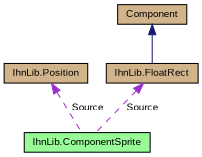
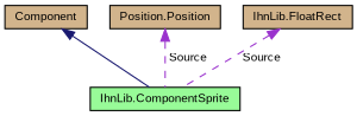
  digraph {
    fontname="Liberation Sans"
    node [color=black fillcolor=tan fontname="Liberation Sans" fontsize=10 shape=record style=filled]
    edge [color=darkorchid3 dir=back fontname="Liberation Sans" fontsize=10 labelfontname=Helvetica labelfontsize=10 style=dashed]
    n1 [fillcolor=palegreen fontcolor=black height=0.2 label="IhnLib.ComponentSprite" width=0.4]
    n2 [height=0.2 label=Component width=0.4]
-   n3 [height=0.2 label="IhnLib.Position" width=0.4]
+   n3 [height=0.2 label="Position.Position" width=0.4]
    n4 [height=0.2 label="IhnLib.FloatRect" width=0.4]
-   n2 -> n4 [color=midnightblue style=solid]
+   n2 -> n1 [color=midnightblue style=solid]
    n3 -> n1 [label=" Source"]
    n4 -> n1 [label=" Source"]
  }
